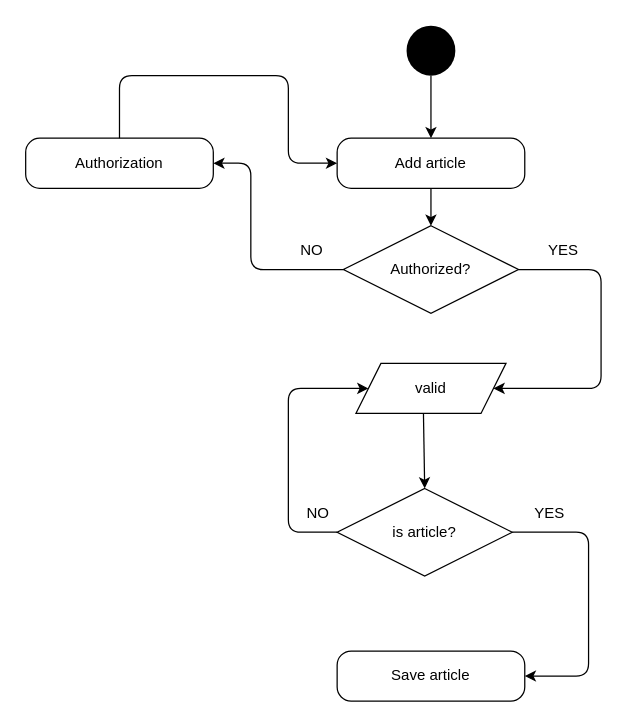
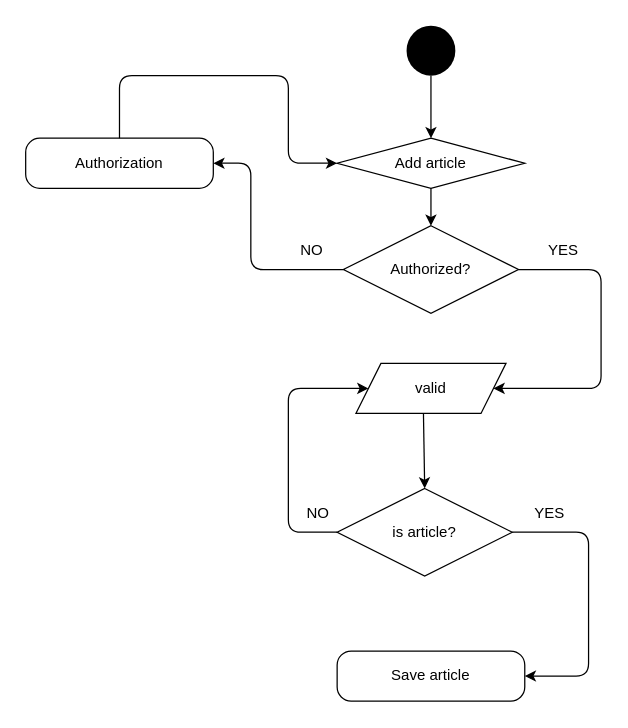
  <mxCell id="0" />
  <mxCell id="1" parent="0" />
- <mxCell id="2" value="Add article" style="rounded=1;whiteSpace=wrap;html=1;arcSize=28;" vertex="1" parent="1"><mxGeometry x="269" y="110" width="150" height="40" as="geometry" /></mxCell>
+ <mxCell id="2" value="Add article" style="rhombus;whiteSpace=wrap;html=1;arcSize=28;" vertex="1" parent="1"><mxGeometry x="269" y="110" width="150" height="40" as="geometry" /></mxCell>
  <mxCell id="3" value="valid" style="shape=parallelogram;perimeter=parallelogramPerimeter;whiteSpace=wrap;html=1;fixedSize=1;" vertex="1" parent="1"><mxGeometry x="284" y="290" width="120" height="40" as="geometry" /></mxCell>
  <mxCell id="4" value="is article?" style="rhombus;whiteSpace=wrap;html=1;" vertex="1" parent="1"><mxGeometry x="269" y="390" width="140" height="70" as="geometry" /></mxCell>
  <mxCell id="5" value="Authorized?" style="rhombus;whiteSpace=wrap;html=1;" vertex="1" parent="1"><mxGeometry x="274" y="180" width="140" height="70" as="geometry" /></mxCell>
  <mxCell id="6" value="Save article" style="rounded=1;whiteSpace=wrap;html=1;arcSize=28;" vertex="1" parent="1"><mxGeometry x="269" y="520" width="150" height="40" as="geometry" /></mxCell>
  <mxCell id="7" value="" style="endArrow=classic;html=1;entryX=0.5;entryY=0;entryDx=0;entryDy=0;exitX=0.5;exitY=1;exitDx=0;exitDy=0;" edge="1" parent="1" source="2" target="5"><mxGeometry width="50" height="50" relative="1" as="geometry"><mxPoint x="320" y="330" as="sourcePoint" /><mxPoint x="370" y="280" as="targetPoint" /></mxGeometry></mxCell>
  <mxCell id="8" value="" style="endArrow=classic;html=1;exitX=0;exitY=0.5;exitDx=0;exitDy=0;" edge="1" parent="1" source="5"><mxGeometry width="50" height="50" relative="1" as="geometry"><mxPoint x="320" y="330" as="sourcePoint" /><mxPoint x="170" y="130" as="targetPoint" /><Array as="points"><mxPoint x="200" y="215" /><mxPoint x="200" y="130" /></Array></mxGeometry></mxCell>
  <mxCell id="9" value="" style="endArrow=classic;html=1;entryX=1;entryY=0.5;entryDx=0;entryDy=0;exitX=1;exitY=0.5;exitDx=0;exitDy=0;" edge="1" parent="1" source="5" target="3"><mxGeometry width="50" height="50" relative="1" as="geometry"><mxPoint x="354" y="140" as="sourcePoint" /><mxPoint x="354" y="190" as="targetPoint" /><Array as="points"><mxPoint x="480" y="215" /><mxPoint x="480" y="310" /></Array></mxGeometry></mxCell>
  <mxCell id="10" value="" style="endArrow=classic;html=1;entryX=0.5;entryY=0;entryDx=0;entryDy=0;exitX=0.45;exitY=1;exitDx=0;exitDy=0;exitPerimeter=0;" edge="1" parent="1" source="3" target="4"><mxGeometry width="50" height="50" relative="1" as="geometry"><mxPoint x="364" y="150" as="sourcePoint" /><mxPoint x="364" y="200" as="targetPoint" /></mxGeometry></mxCell>
  <mxCell id="11" value="" style="endArrow=classic;html=1;exitX=1;exitY=0.5;exitDx=0;exitDy=0;entryX=1;entryY=0.5;entryDx=0;entryDy=0;" edge="1" parent="1" source="4" target="6"><mxGeometry width="50" height="50" relative="1" as="geometry"><mxPoint x="320" y="330" as="sourcePoint" /><mxPoint x="370" y="280" as="targetPoint" /><Array as="points"><mxPoint x="470" y="425" /><mxPoint x="470" y="540" /></Array></mxGeometry></mxCell>
  <mxCell id="12" value="" style="endArrow=classic;html=1;exitX=0;exitY=0.5;exitDx=0;exitDy=0;entryX=0;entryY=0.5;entryDx=0;entryDy=0;" edge="1" parent="1" source="4" target="3"><mxGeometry width="50" height="50" relative="1" as="geometry"><mxPoint x="419" y="435" as="sourcePoint" /><mxPoint x="429" y="550" as="targetPoint" /><Array as="points"><mxPoint x="230" y="425" /><mxPoint x="230" y="310" /></Array></mxGeometry></mxCell>
  <mxCell id="13" value="NO" style="text;html=1;strokeColor=none;fillColor=none;align=center;verticalAlign=middle;whiteSpace=wrap;rounded=0;" vertex="1" parent="1"><mxGeometry x="229" y="190" width="40" height="20" as="geometry" /></mxCell>
  <mxCell id="14" value="NO" style="text;html=1;strokeColor=none;fillColor=none;align=center;verticalAlign=middle;whiteSpace=wrap;rounded=0;" vertex="1" parent="1"><mxGeometry x="234" y="400" width="40" height="20" as="geometry" /></mxCell>
  <mxCell id="15" value="YES" style="text;html=1;strokeColor=none;fillColor=none;align=center;verticalAlign=middle;whiteSpace=wrap;rounded=0;" vertex="1" parent="1"><mxGeometry x="430" y="190" width="40" height="20" as="geometry" /></mxCell>
  <mxCell id="16" value="YES" style="text;html=1;strokeColor=none;fillColor=none;align=center;verticalAlign=middle;whiteSpace=wrap;rounded=0;" vertex="1" parent="1"><mxGeometry x="419" y="400" width="40" height="20" as="geometry" /></mxCell>
  <mxCell id="17" value="Authorization" style="rounded=1;whiteSpace=wrap;html=1;arcSize=28;" vertex="1" parent="1"><mxGeometry x="20" y="110" width="150" height="40" as="geometry" /></mxCell>
  <mxCell id="18" value="" style="endArrow=classic;html=1;entryX=0;entryY=0.5;entryDx=0;entryDy=0;exitX=0.5;exitY=0;exitDx=0;exitDy=0;" edge="1" parent="1" source="17" target="2"><mxGeometry width="50" height="50" relative="1" as="geometry"><mxPoint x="320" y="330" as="sourcePoint" /><mxPoint x="370" y="280" as="targetPoint" /><Array as="points"><mxPoint x="95" y="60" /><mxPoint x="230" y="60" /><mxPoint x="230" y="130" /></Array></mxGeometry></mxCell>
  <mxCell id="19" value="" style="ellipse;fillColor=#000000;strokeColor=none;" vertex="1" parent="1"><mxGeometry x="324.5" y="20" width="39" height="40" as="geometry" /></mxCell>
  <mxCell id="20" value="" style="endArrow=classic;html=1;entryX=0.5;entryY=0;entryDx=0;entryDy=0;exitX=0.5;exitY=1;exitDx=0;exitDy=0;" edge="1" parent="1" source="19" target="2"><mxGeometry width="50" height="50" relative="1" as="geometry"><mxPoint x="320" y="330" as="sourcePoint" /><mxPoint x="370" y="280" as="targetPoint" /></mxGeometry></mxCell>
